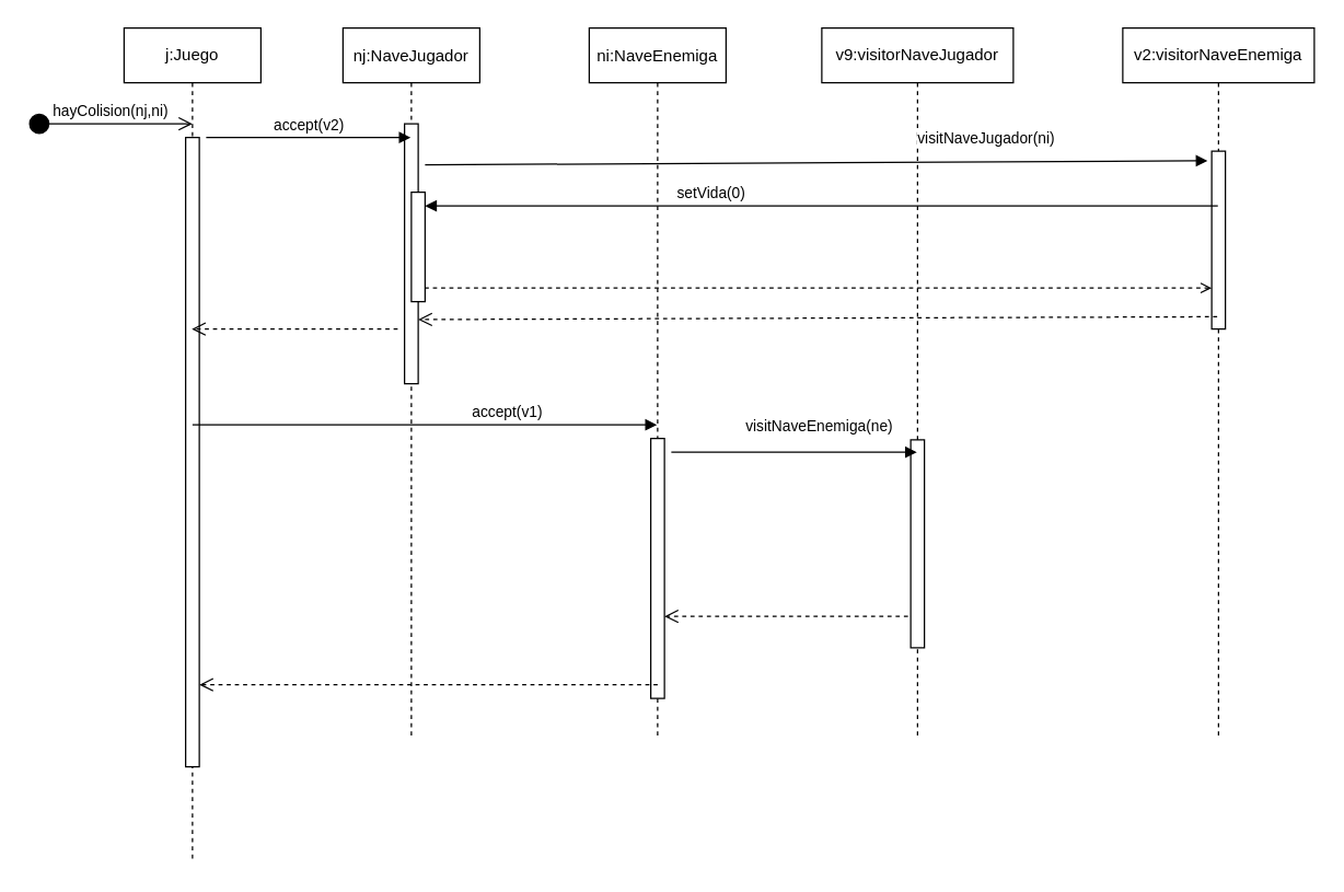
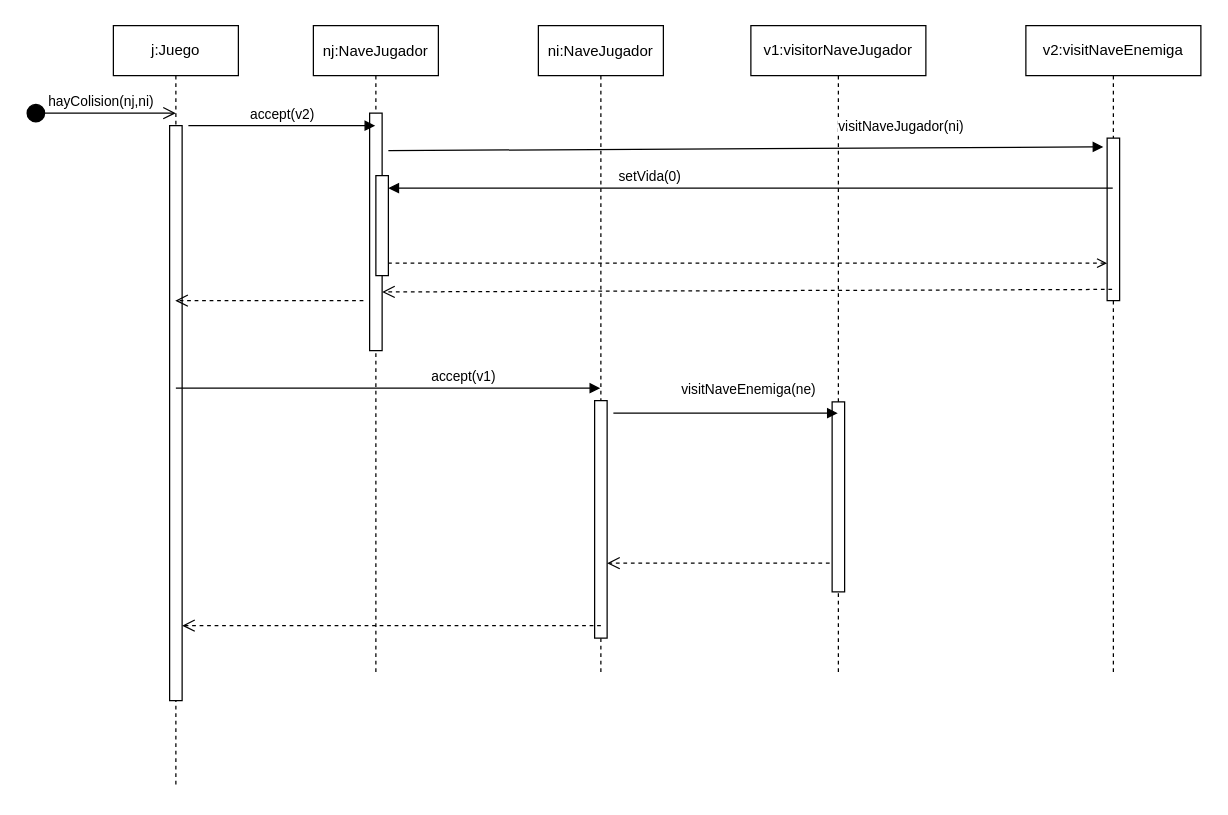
  <mxCell id="0" />
  <mxCell id="1" parent="0" />
  <mxCell id="2" value="nj:NaveJugador" style="shape=umlLifeline;perimeter=lifelinePerimeter;container=1;collapsible=0;recursiveResize=0;rounded=0;shadow=0;strokeWidth=1;" parent="1" vertex="1"><mxGeometry x="250" y="20" width="100" height="520" as="geometry" /></mxCell>
  <mxCell id="3" value="" style="points=[];perimeter=orthogonalPerimeter;rounded=0;shadow=0;strokeWidth=1;" parent="2" vertex="1"><mxGeometry x="45" y="70" width="10" height="190" as="geometry" /></mxCell>
  <mxCell id="4" value="" style="points=[];perimeter=orthogonalPerimeter;rounded=0;shadow=0;strokeWidth=1;" parent="2" vertex="1"><mxGeometry x="50" y="120" width="10" height="80" as="geometry" /></mxCell>
- <mxCell id="5" value="ni:NaveEnemiga" style="shape=umlLifeline;perimeter=lifelinePerimeter;container=1;collapsible=0;recursiveResize=0;rounded=0;shadow=0;strokeWidth=1;" parent="1" vertex="1"><mxGeometry x="430" y="20" width="100" height="520" as="geometry" /></mxCell>
+ <mxCell id="5" value="ni:NaveJugador" style="shape=umlLifeline;perimeter=lifelinePerimeter;container=1;collapsible=0;recursiveResize=0;rounded=0;shadow=0;strokeWidth=1;" parent="1" vertex="1"><mxGeometry x="430" y="20" width="100" height="520" as="geometry" /></mxCell>
  <mxCell id="6" value="" style="html=1;points=[];perimeter=orthogonalPerimeter;" parent="5" vertex="1"><mxGeometry x="45" y="300" width="10" height="190" as="geometry" /></mxCell>
  <mxCell id="7" value="j:Juego" style="shape=umlLifeline;perimeter=lifelinePerimeter;whiteSpace=wrap;html=1;container=1;collapsible=0;recursiveResize=0;outlineConnect=0;" parent="1" vertex="1"><mxGeometry x="90" y="20" width="100" height="610" as="geometry" /></mxCell>
  <mxCell id="8" value="" style="html=1;points=[];perimeter=orthogonalPerimeter;" parent="7" vertex="1"><mxGeometry x="45" y="80" width="10" height="460" as="geometry" /></mxCell>
- <mxCell id="9" value="v9:visitorNaveJugador" style="shape=umlLifeline;perimeter=lifelinePerimeter;whiteSpace=wrap;html=1;container=1;collapsible=0;recursiveResize=0;outlineConnect=0;" parent="1" vertex="1"><mxGeometry x="600" y="20" width="140" height="520" as="geometry" /></mxCell>
+ <mxCell id="9" value="v1:visitorNaveJugador" style="shape=umlLifeline;perimeter=lifelinePerimeter;whiteSpace=wrap;html=1;container=1;collapsible=0;recursiveResize=0;outlineConnect=0;" parent="1" vertex="1"><mxGeometry x="600" y="20" width="140" height="520" as="geometry" /></mxCell>
  <mxCell id="10" value="" style="html=1;points=[];perimeter=orthogonalPerimeter;" parent="9" vertex="1"><mxGeometry x="65" y="301" width="10" height="152" as="geometry" /></mxCell>
- <mxCell id="11" value="v2:visitorNaveEnemiga" style="shape=umlLifeline;perimeter=lifelinePerimeter;whiteSpace=wrap;html=1;container=1;collapsible=0;recursiveResize=0;outlineConnect=0;" parent="1" vertex="1"><mxGeometry x="820" y="20" width="140" height="520" as="geometry" /></mxCell>
+ <mxCell id="11" value="v2:visitNaveEnemiga" style="shape=umlLifeline;perimeter=lifelinePerimeter;whiteSpace=wrap;html=1;container=1;collapsible=0;recursiveResize=0;outlineConnect=0;" parent="1" vertex="1"><mxGeometry x="820" y="20" width="140" height="520" as="geometry" /></mxCell>
  <mxCell id="12" value="" style="html=1;points=[];perimeter=orthogonalPerimeter;" parent="11" vertex="1"><mxGeometry x="65" y="90" width="10" height="130" as="geometry" /></mxCell>
  <mxCell id="13" value="hayColision(nj,ni)" style="html=1;verticalAlign=bottom;startArrow=circle;startFill=1;endArrow=open;startSize=6;endSize=8;" parent="1" edge="1"><mxGeometry width="80" relative="1" as="geometry"><mxPoint x="20" y="90" as="sourcePoint" /><mxPoint x="140" y="90" as="targetPoint" /></mxGeometry></mxCell>
  <mxCell id="14" value="accept(v2)" style="html=1;verticalAlign=bottom;endArrow=block;" parent="1" target="2" edge="1"><mxGeometry width="80" relative="1" as="geometry"><mxPoint x="150" y="100" as="sourcePoint" /><mxPoint x="230" y="100" as="targetPoint" /></mxGeometry></mxCell>
  <mxCell id="15" value="visitNaveJugador(ni)" style="html=1;verticalAlign=bottom;endArrow=block;entryX=-0.3;entryY=0.054;entryDx=0;entryDy=0;entryPerimeter=0;" parent="1" target="12" edge="1"><mxGeometry x="0.434" y="8" width="80" relative="1" as="geometry"><mxPoint x="310" y="120" as="sourcePoint" /><mxPoint x="390" y="120" as="targetPoint" /><mxPoint as="offset" /></mxGeometry></mxCell>
  <mxCell id="16" value="setVida(0)" style="html=1;verticalAlign=bottom;endArrow=none;exitX=1;exitY=0.125;exitDx=0;exitDy=0;exitPerimeter=0;startArrow=block;startFill=1;endFill=0;" parent="1" source="4" target="11" edge="1"><mxGeometry x="-0.278" width="80" relative="1" as="geometry"><mxPoint x="590" y="150" as="sourcePoint" /><mxPoint x="670" y="150" as="targetPoint" /><mxPoint as="offset" /></mxGeometry></mxCell>
  <mxCell id="17" value="" style="html=1;verticalAlign=bottom;endArrow=none;dashed=1;endSize=8;startArrow=open;startFill=0;endFill=0;" parent="1" source="12" edge="1"><mxGeometry relative="1" as="geometry"><mxPoint x="390" y="210" as="sourcePoint" /><mxPoint x="310" y="210" as="targetPoint" /></mxGeometry></mxCell>
  <mxCell id="18" value="" style="html=1;verticalAlign=bottom;endArrow=open;dashed=1;endSize=8;" parent="1" target="7" edge="1"><mxGeometry x="0.158" y="-69" relative="1" as="geometry"><mxPoint x="290" y="240" as="sourcePoint" /><mxPoint x="210" y="240" as="targetPoint" /><mxPoint x="1" as="offset" /></mxGeometry></mxCell>
  <mxCell id="19" value="accept(v1)" style="html=1;verticalAlign=bottom;endArrow=block;" parent="1" target="5" edge="1"><mxGeometry x="0.355" width="80" relative="1" as="geometry"><mxPoint x="140" y="310" as="sourcePoint" /><mxPoint x="220" y="310" as="targetPoint" /><mxPoint as="offset" /></mxGeometry></mxCell>
  <mxCell id="20" value="visitNaveEnemiga(ne)" style="html=1;verticalAlign=bottom;endArrow=block;" parent="1" target="9" edge="1"><mxGeometry x="0.202" y="10" width="80" relative="1" as="geometry"><mxPoint x="490" y="330" as="sourcePoint" /><mxPoint x="570" y="330" as="targetPoint" /><mxPoint as="offset" /></mxGeometry></mxCell>
  <mxCell id="21" value="" style="html=1;verticalAlign=bottom;endArrow=open;dashed=1;endSize=8;exitX=-0.2;exitY=0.849;exitDx=0;exitDy=0;exitPerimeter=0;" parent="1" source="10" target="6" edge="1"><mxGeometry x="-0.139" relative="1" as="geometry"><mxPoint x="880" y="450" as="sourcePoint" /><mxPoint x="800" y="450" as="targetPoint" /><mxPoint as="offset" /></mxGeometry></mxCell>
  <mxCell id="22" value="" style="html=1;verticalAlign=bottom;endArrow=open;dashed=1;endSize=8;" parent="1" target="8" edge="1"><mxGeometry relative="1" as="geometry"><mxPoint x="480" y="500" as="sourcePoint" /><mxPoint x="400" y="500" as="targetPoint" /></mxGeometry></mxCell>
  <mxCell id="23" value="" style="html=1;verticalAlign=bottom;endArrow=open;dashed=1;endSize=8;exitX=0.4;exitY=0.931;exitDx=0;exitDy=0;exitPerimeter=0;entryX=1;entryY=0.753;entryDx=0;entryDy=0;entryPerimeter=0;" parent="1" source="12" target="3" edge="1"><mxGeometry relative="1" as="geometry"><mxPoint x="750" y="230" as="sourcePoint" /><mxPoint x="670" y="230" as="targetPoint" /></mxGeometry></mxCell>
